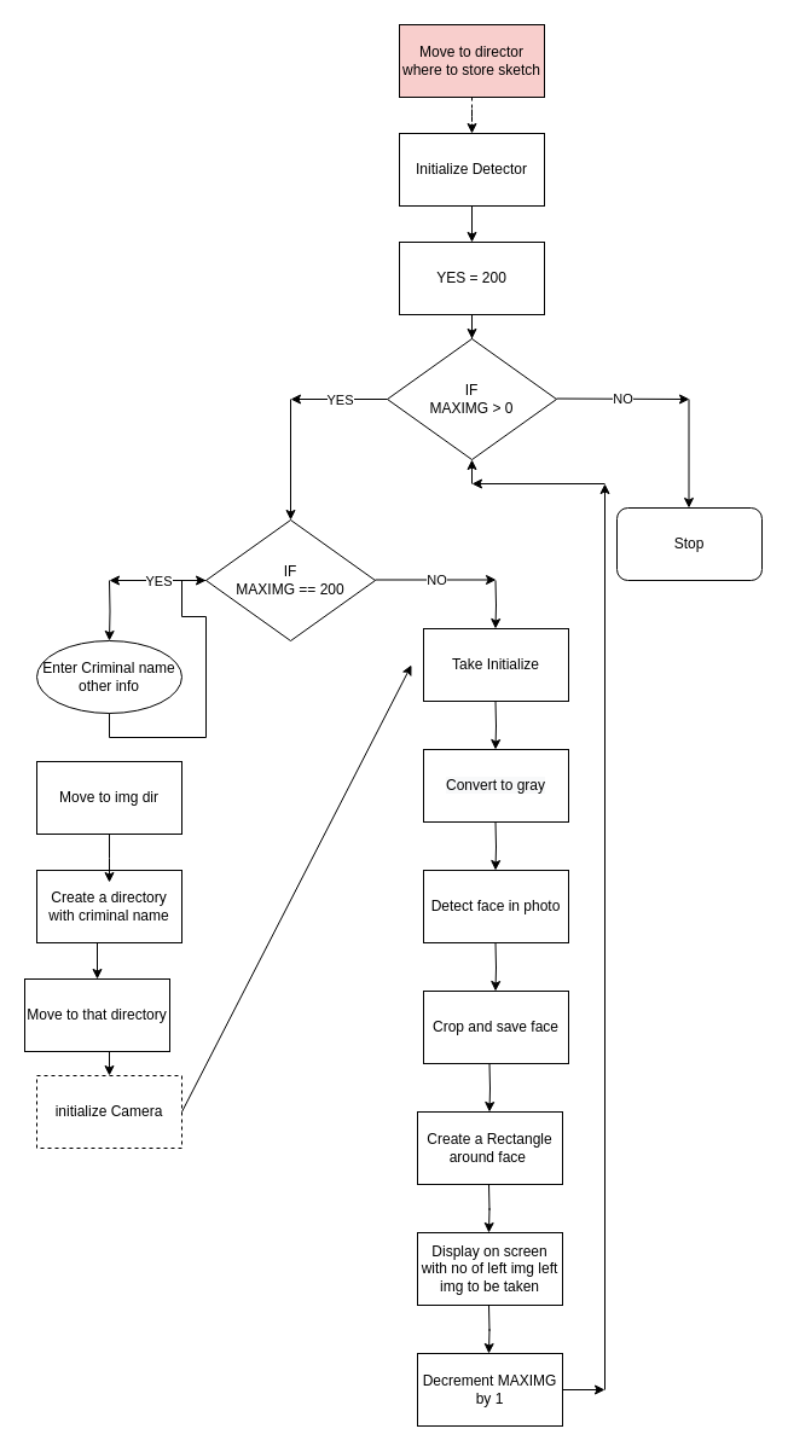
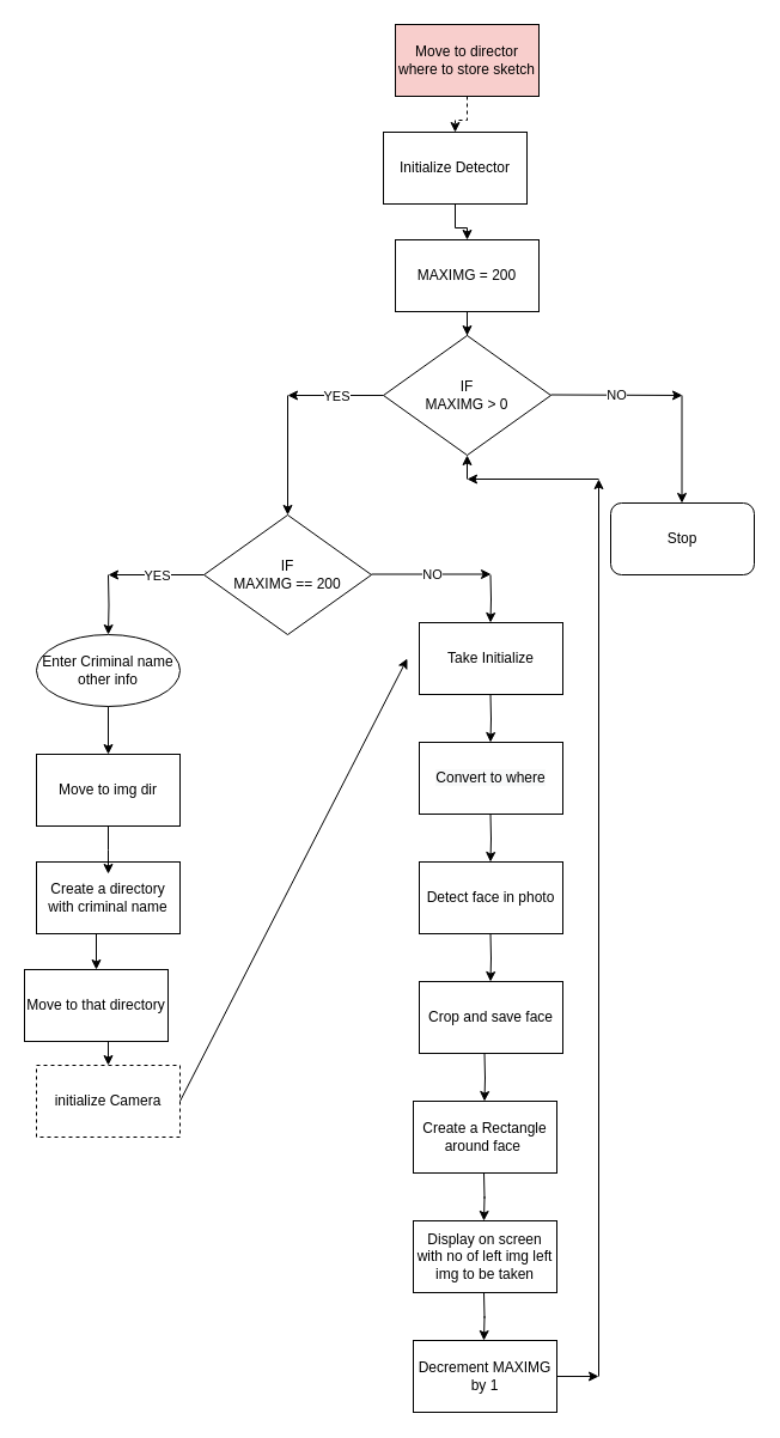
  <mxCell id="0" />
  <mxCell id="1" parent="0" />
  <mxCell id="2" value="" style="edgeStyle=orthogonalEdgeStyle;rounded=0;orthogonalLoop=1;jettySize=auto;html=1;entryX=0.5;entryY=0;entryDx=0;entryDy=0;dashed=1;" parent="1" source="3" target="48" edge="1"><mxGeometry relative="1" as="geometry" /></mxCell>
  <mxCell id="3" value="Move to director where to store sketch" style="rounded=0;whiteSpace=wrap;html=1;fillColor=#f8cecc;" parent="1" vertex="1"><mxGeometry x="330" y="20" width="120" height="60" as="geometry" /></mxCell>
  <mxCell id="4" value="" style="edgeStyle=orthogonalEdgeStyle;rounded=0;orthogonalLoop=1;jettySize=auto;html=1;" parent="1" source="5" target="6" edge="1"><mxGeometry relative="1" as="geometry" /></mxCell>
- <mxCell id="5" value="YES = 200" style="rounded=0;whiteSpace=wrap;html=1;gradientColor=#ffffff;" parent="1" vertex="1"><mxGeometry x="330" y="200" width="120" height="60" as="geometry" /></mxCell>
+ <mxCell id="5" value="MAXIMG = 200" style="rounded=0;whiteSpace=wrap;html=1;gradientColor=#ffffff;" parent="1" vertex="1"><mxGeometry x="330" y="200" width="120" height="60" as="geometry" /></mxCell>
  <mxCell id="6" value="IF&lt;br&gt;MAXIMG &amp;gt; 0" style="rhombus;whiteSpace=wrap;html=1;" parent="1" vertex="1"><mxGeometry x="320" y="280" width="140" height="100" as="geometry" /></mxCell>
  <mxCell id="7" value="" style="endArrow=classic;html=1;" parent="1" edge="1"><mxGeometry width="50" height="50" relative="1" as="geometry"><mxPoint x="240" y="330" as="sourcePoint" /><mxPoint x="240" y="430" as="targetPoint" /></mxGeometry></mxCell>
  <mxCell id="8" value="" style="endArrow=classic;html=1;" parent="1" edge="1"><mxGeometry width="50" height="50" relative="1" as="geometry"><mxPoint x="569.5" y="330" as="sourcePoint" /><mxPoint x="569.5" y="420" as="targetPoint" /></mxGeometry></mxCell>
  <mxCell id="9" value="" style="endArrow=classic;html=1;" parent="1" edge="1"><mxGeometry relative="1" as="geometry"><mxPoint x="460" y="329.5" as="sourcePoint" /><mxPoint x="570" y="330" as="targetPoint" /></mxGeometry></mxCell>
  <mxCell id="10" value="NO" style="edgeLabel;resizable=0;html=1;align=center;verticalAlign=middle;" parent="9" connectable="0" vertex="1"><mxGeometry relative="1" as="geometry" /></mxCell>
  <mxCell id="11" value="" style="endArrow=classic;html=1;exitX=0;exitY=0.5;exitDx=0;exitDy=0;" parent="1" source="6" edge="1"><mxGeometry relative="1" as="geometry"><mxPoint x="310" y="300" as="sourcePoint" /><mxPoint x="240" y="330" as="targetPoint" /></mxGeometry></mxCell>
  <mxCell id="12" value="YES" style="edgeLabel;resizable=0;html=1;align=center;verticalAlign=middle;" parent="11" connectable="0" vertex="1"><mxGeometry relative="1" as="geometry" /></mxCell>
  <mxCell id="13" value="IF&lt;br&gt;MAXIMG == 200" style="rhombus;whiteSpace=wrap;html=1;" parent="1" vertex="1"><mxGeometry x="170" y="430" width="140" height="100" as="geometry" /></mxCell>
  <mxCell id="14" value="" style="endArrow=classic;html=1;" parent="1" edge="1"><mxGeometry relative="1" as="geometry"><mxPoint x="310" y="479.5" as="sourcePoint" /><mxPoint x="410" y="479.5" as="targetPoint" /></mxGeometry></mxCell>
  <mxCell id="15" value="NO" style="edgeLabel;resizable=0;html=1;align=center;verticalAlign=middle;" parent="14" connectable="0" vertex="1"><mxGeometry relative="1" as="geometry" /></mxCell>
  <mxCell id="16" value="" style="endArrow=classic;html=1;exitX=0;exitY=0.5;exitDx=0;exitDy=0;" parent="1" source="13" edge="1"><mxGeometry relative="1" as="geometry"><mxPoint x="160" y="450" as="sourcePoint" /><mxPoint x="90" y="480" as="targetPoint" /></mxGeometry></mxCell>
  <mxCell id="17" value="YES" style="edgeLabel;resizable=0;html=1;align=center;verticalAlign=middle;" parent="16" connectable="0" vertex="1"><mxGeometry relative="1" as="geometry" /></mxCell>
  <mxCell id="18" value="Enter Criminal name other info" style="ellipse;whiteSpace=wrap;html=1;gradientColor=#ffffff;" parent="1" vertex="1"><mxGeometry x="30" y="530" width="120" height="60" as="geometry" /></mxCell>
  <mxCell id="19" value="" style="edgeStyle=orthogonalEdgeStyle;rounded=0;orthogonalLoop=1;jettySize=auto;html=1;entryX=0.5;entryY=0;entryDx=0;entryDy=0;" parent="1" target="18" edge="1"><mxGeometry relative="1" as="geometry"><mxPoint x="90" y="480" as="sourcePoint" /><mxPoint x="90" y="520" as="targetPoint" /><Array as="points" /></mxGeometry></mxCell>
  <mxCell id="20" value="Create a directory with criminal name" style="rounded=0;whiteSpace=wrap;html=1;gradientColor=#ffffff;" parent="1" vertex="1"><mxGeometry x="30" y="720" width="120" height="60" as="geometry" /></mxCell>
- <mxCell id="21" value="" style="edgeStyle=orthogonalEdgeStyle;rounded=0;orthogonalLoop=1;jettySize=auto;html=1;exitX=0.5;exitY=1;exitDx=0;exitDy=0;" parent="1" source="18" target="13" edge="1"><mxGeometry relative="1" as="geometry"><mxPoint x="89.5" y="580" as="sourcePoint" /><mxPoint x="89.5" y="620" as="targetPoint" /></mxGeometry></mxCell>
+ <mxCell id="21" value="" style="edgeStyle=orthogonalEdgeStyle;rounded=0;orthogonalLoop=1;jettySize=auto;html=1;entryX=0.5;entryY=0;entryDx=0;entryDy=0;exitX=0.5;exitY=1;exitDx=0;exitDy=0;" parent="1" source="18" target="50" edge="1"><mxGeometry relative="1" as="geometry"><mxPoint x="89.5" y="580" as="sourcePoint" /><mxPoint x="89.5" y="620" as="targetPoint" /></mxGeometry></mxCell>
  <mxCell id="22" value="Move to that directory" style="rounded=0;whiteSpace=wrap;html=1;gradientColor=#ffffff;" parent="1" vertex="1"><mxGeometry x="20" y="810" width="120" height="60" as="geometry" /></mxCell>
  <mxCell id="23" value="" style="edgeStyle=orthogonalEdgeStyle;rounded=0;orthogonalLoop=1;jettySize=auto;html=1;entryX=0.5;entryY=0;entryDx=0;entryDy=0;exitX=0.5;exitY=1;exitDx=0;exitDy=0;" parent="1" source="20" target="22" edge="1"><mxGeometry relative="1" as="geometry"><mxPoint x="89.5" y="680" as="sourcePoint" /><mxPoint x="89.5" y="720" as="targetPoint" /></mxGeometry></mxCell>
  <mxCell id="24" value="initialize Camera" style="rounded=0;whiteSpace=wrap;html=1;gradientColor=#ffffff;dashed=1;" parent="1" vertex="1"><mxGeometry x="30" y="890" width="120" height="60" as="geometry" /></mxCell>
  <mxCell id="25" value="" style="edgeStyle=orthogonalEdgeStyle;rounded=0;orthogonalLoop=1;jettySize=auto;html=1;entryX=0.5;entryY=0;entryDx=0;entryDy=0;exitX=0.5;exitY=1;exitDx=0;exitDy=0;" parent="1" source="22" target="24" edge="1"><mxGeometry relative="1" as="geometry"><mxPoint x="90" y="810" as="sourcePoint" /><mxPoint x="89.5" y="820" as="targetPoint" /></mxGeometry></mxCell>
- <mxCell id="26" value="&#10;&#10;&lt;span style=&quot;color: rgb(0, 0, 0); font-family: helvetica; font-size: 12px; font-style: normal; font-weight: 400; letter-spacing: normal; text-align: center; text-indent: 0px; text-transform: none; word-spacing: 0px; background-color: rgb(248, 249, 250); display: inline; float: none;&quot;&gt;Convert to gray&lt;/span&gt;&#10;&#10;" style="rounded=0;whiteSpace=wrap;html=1;gradientColor=#ffffff;" parent="1" vertex="1"><mxGeometry x="350" y="620" width="120" height="60" as="geometry" /></mxCell>
+ <mxCell id="26" value="&#10;&#10;&lt;span style=&quot;color: rgb(0, 0, 0); font-family: helvetica; font-size: 12px; font-style: normal; font-weight: 400; letter-spacing: normal; text-align: center; text-indent: 0px; text-transform: none; word-spacing: 0px; background-color: rgb(248, 249, 250); display: inline; float: none;&quot;&gt;Convert to where&lt;/span&gt;&#10;&#10;" style="rounded=0;whiteSpace=wrap;html=1;gradientColor=#ffffff;" parent="1" vertex="1"><mxGeometry x="350" y="620" width="120" height="60" as="geometry" /></mxCell>
  <mxCell id="27" value="" style="edgeStyle=orthogonalEdgeStyle;rounded=0;orthogonalLoop=1;jettySize=auto;html=1;" parent="1" edge="1"><mxGeometry relative="1" as="geometry"><mxPoint x="409.5" y="580" as="sourcePoint" /><mxPoint x="409.5" y="620" as="targetPoint" /></mxGeometry></mxCell>
  <mxCell id="28" value="&lt;span&gt;Detect face in photo&lt;/span&gt;" style="rounded=0;whiteSpace=wrap;html=1;gradientColor=#ffffff;" parent="1" vertex="1"><mxGeometry x="350" y="720" width="120" height="60" as="geometry" /></mxCell>
  <mxCell id="29" value="" style="edgeStyle=orthogonalEdgeStyle;rounded=0;orthogonalLoop=1;jettySize=auto;html=1;" parent="1" edge="1"><mxGeometry relative="1" as="geometry"><mxPoint x="409.5" y="680" as="sourcePoint" /><mxPoint x="409.5" y="720" as="targetPoint" /></mxGeometry></mxCell>
  <mxCell id="30" value="Crop and save face" style="rounded=0;whiteSpace=wrap;html=1;gradientColor=#ffffff;" parent="1" vertex="1"><mxGeometry x="350" y="820" width="120" height="60" as="geometry" /></mxCell>
  <mxCell id="31" value="&lt;span&gt;Display on screen&lt;/span&gt;&lt;br&gt;&lt;span&gt;with no of left img left img to be taken&lt;/span&gt;" style="rounded=0;whiteSpace=wrap;html=1;gradientColor=#ffffff;" parent="1" vertex="1"><mxGeometry x="345" y="1020" width="120" height="60" as="geometry" /></mxCell>
  <mxCell id="32" value="" style="edgeStyle=orthogonalEdgeStyle;rounded=0;orthogonalLoop=1;jettySize=auto;html=1;" parent="1" edge="1"><mxGeometry relative="1" as="geometry"><mxPoint x="404" y="980" as="sourcePoint" /><mxPoint x="404" y="1020" as="targetPoint" /></mxGeometry></mxCell>
  <mxCell id="33" value="" style="edgeStyle=orthogonalEdgeStyle;rounded=0;orthogonalLoop=1;jettySize=auto;html=1;" parent="1" edge="1"><mxGeometry relative="1" as="geometry"><mxPoint x="404" y="1080" as="sourcePoint" /><mxPoint x="404" y="1120" as="targetPoint" /></mxGeometry></mxCell>
  <mxCell id="34" value="" style="edgeStyle=orthogonalEdgeStyle;rounded=0;orthogonalLoop=1;jettySize=auto;html=1;" parent="1" edge="1"><mxGeometry relative="1" as="geometry"><mxPoint x="409.5" y="780" as="sourcePoint" /><mxPoint x="409.5" y="820" as="targetPoint" /></mxGeometry></mxCell>
  <mxCell id="35" value="Decrement MAXIMG by 1" style="rounded=0;whiteSpace=wrap;html=1;gradientColor=#ffffff;" parent="1" vertex="1"><mxGeometry x="345" y="1120" width="120" height="60" as="geometry" /></mxCell>
  <mxCell id="36" value="" style="endArrow=classic;html=1;exitX=1;exitY=0.5;exitDx=0;exitDy=0;" parent="1" source="35" edge="1"><mxGeometry width="50" height="50" relative="1" as="geometry"><mxPoint x="570" y="1120" as="sourcePoint" /><mxPoint x="500" y="1150" as="targetPoint" /></mxGeometry></mxCell>
  <mxCell id="37" value="" style="endArrow=classic;html=1;" parent="1" edge="1"><mxGeometry width="50" height="50" relative="1" as="geometry"><mxPoint x="500" y="1150" as="sourcePoint" /><mxPoint x="500" y="400" as="targetPoint" /></mxGeometry></mxCell>
  <mxCell id="38" value="" style="endArrow=classic;html=1;" parent="1" edge="1"><mxGeometry width="50" height="50" relative="1" as="geometry"><mxPoint x="500" y="400" as="sourcePoint" /><mxPoint x="390" y="400" as="targetPoint" /></mxGeometry></mxCell>
  <mxCell id="39" value="" style="endArrow=classic;html=1;entryX=0.5;entryY=1;entryDx=0;entryDy=0;" parent="1" target="6" edge="1"><mxGeometry width="50" height="50" relative="1" as="geometry"><mxPoint x="390" y="400" as="sourcePoint" /><mxPoint x="410" y="460" as="targetPoint" /></mxGeometry></mxCell>
  <mxCell id="40" value="" style="endArrow=classic;html=1;exitX=1;exitY=0.5;exitDx=0;exitDy=0;" parent="1" source="24" edge="1"><mxGeometry width="50" height="50" relative="1" as="geometry"><mxPoint x="360" y="710" as="sourcePoint" /><mxPoint x="340" y="550" as="targetPoint" /></mxGeometry></mxCell>
  <mxCell id="41" value="Stop" style="rounded=1;whiteSpace=wrap;html=1;" parent="1" vertex="1"><mxGeometry x="510" y="420" width="120" height="60" as="geometry" /></mxCell>
  <mxCell id="42" value="Create a Rectangle around face&amp;nbsp;&lt;span&gt;&lt;br&gt;&lt;/span&gt;" style="rounded=0;whiteSpace=wrap;html=1;gradientColor=#ffffff;" parent="1" vertex="1"><mxGeometry x="345" y="920" width="120" height="60" as="geometry" /></mxCell>
  <mxCell id="43" value="" style="edgeStyle=orthogonalEdgeStyle;rounded=0;orthogonalLoop=1;jettySize=auto;html=1;" parent="1" edge="1"><mxGeometry relative="1" as="geometry"><mxPoint x="404.5" y="880" as="sourcePoint" /><mxPoint x="404.5" y="920" as="targetPoint" /></mxGeometry></mxCell>
  <mxCell id="44" value="Take Initialize" style="rounded=0;whiteSpace=wrap;html=1;gradientColor=#ffffff;" parent="1" vertex="1"><mxGeometry x="350" y="520" width="120" height="60" as="geometry" /></mxCell>
  <mxCell id="45" value="" style="edgeStyle=orthogonalEdgeStyle;rounded=0;orthogonalLoop=1;jettySize=auto;html=1;" parent="1" edge="1"><mxGeometry relative="1" as="geometry"><mxPoint x="409.5" y="480" as="sourcePoint" /><mxPoint x="409.5" y="520" as="targetPoint" /></mxGeometry></mxCell>
  <mxCell id="46" style="edgeStyle=orthogonalEdgeStyle;rounded=0;orthogonalLoop=1;jettySize=auto;html=1;exitX=0.5;exitY=1;exitDx=0;exitDy=0;" parent="1" source="3" target="3" edge="1"><mxGeometry relative="1" as="geometry" /></mxCell>
  <mxCell id="47" value="" style="edgeStyle=orthogonalEdgeStyle;rounded=0;orthogonalLoop=1;jettySize=auto;html=1;entryX=0.5;entryY=0;entryDx=0;entryDy=0;" parent="1" source="48" target="5" edge="1"><mxGeometry relative="1" as="geometry" /></mxCell>
- <mxCell id="48" value="Initialize Detector" style="rounded=0;whiteSpace=wrap;html=1;" parent="1" vertex="1"><mxGeometry x="330" y="110" width="120" height="60" as="geometry" /></mxCell>
+ <mxCell id="48" value="Initialize Detector" style="rounded=0;whiteSpace=wrap;html=1;" parent="1" vertex="1"><mxGeometry x="320" y="110" width="120" height="60" as="geometry" /></mxCell>
  <mxCell id="49" value="" style="edgeStyle=orthogonalEdgeStyle;rounded=0;orthogonalLoop=1;jettySize=auto;html=1;" parent="1" source="50" edge="1"><mxGeometry relative="1" as="geometry"><mxPoint x="90" y="730" as="targetPoint" /></mxGeometry></mxCell>
  <mxCell id="50" value="Move to img dir" style="rounded=0;whiteSpace=wrap;html=1;" parent="1" vertex="1"><mxGeometry x="30" y="630" width="120" height="60" as="geometry" /></mxCell>
